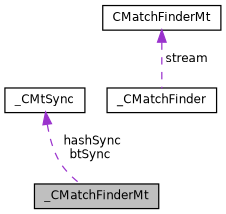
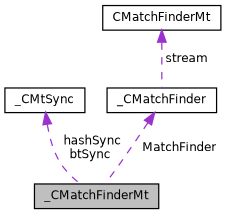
  digraph {
    node [color=black fillcolor=white fontname=Helvetica fontsize=10 shape=record style=filled]
    edge [color=darkorchid3 dir=back fontname=Helvetica fontsize=10 labelfontname=Helvetica labelfontsize=10 style=dashed]
    n1 [fillcolor=grey75 fontcolor=black height=0.2 label=_CMatchFinderMt width=0.4]
    n2 [height=0.2 label=_CMtSync width=0.4]
    n3 [height=0.2 label=_CMatchFinder width=0.4]
    n4 [height=0.2 label=CMatchFinderMt width=0.4]
    n2 -> n1 [label=" hashSync\nbtSync"]
+   n3 -> n1 [label=" MatchFinder"]
    n4 -> n3 [label=" stream"]
  }
